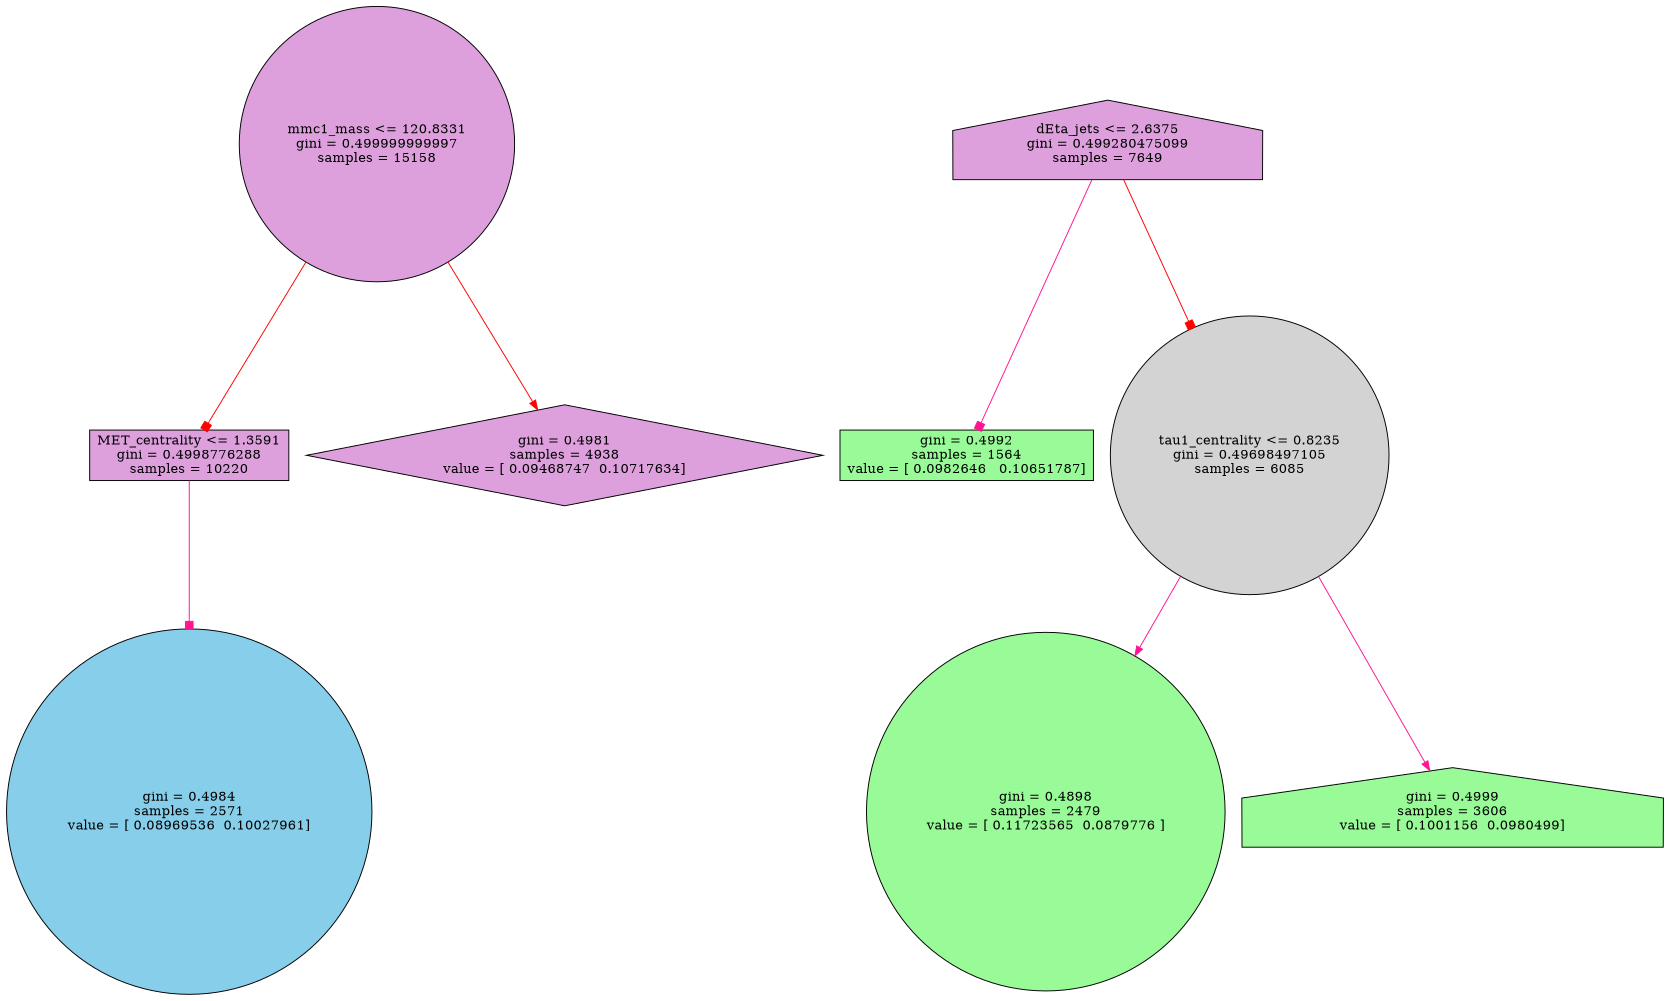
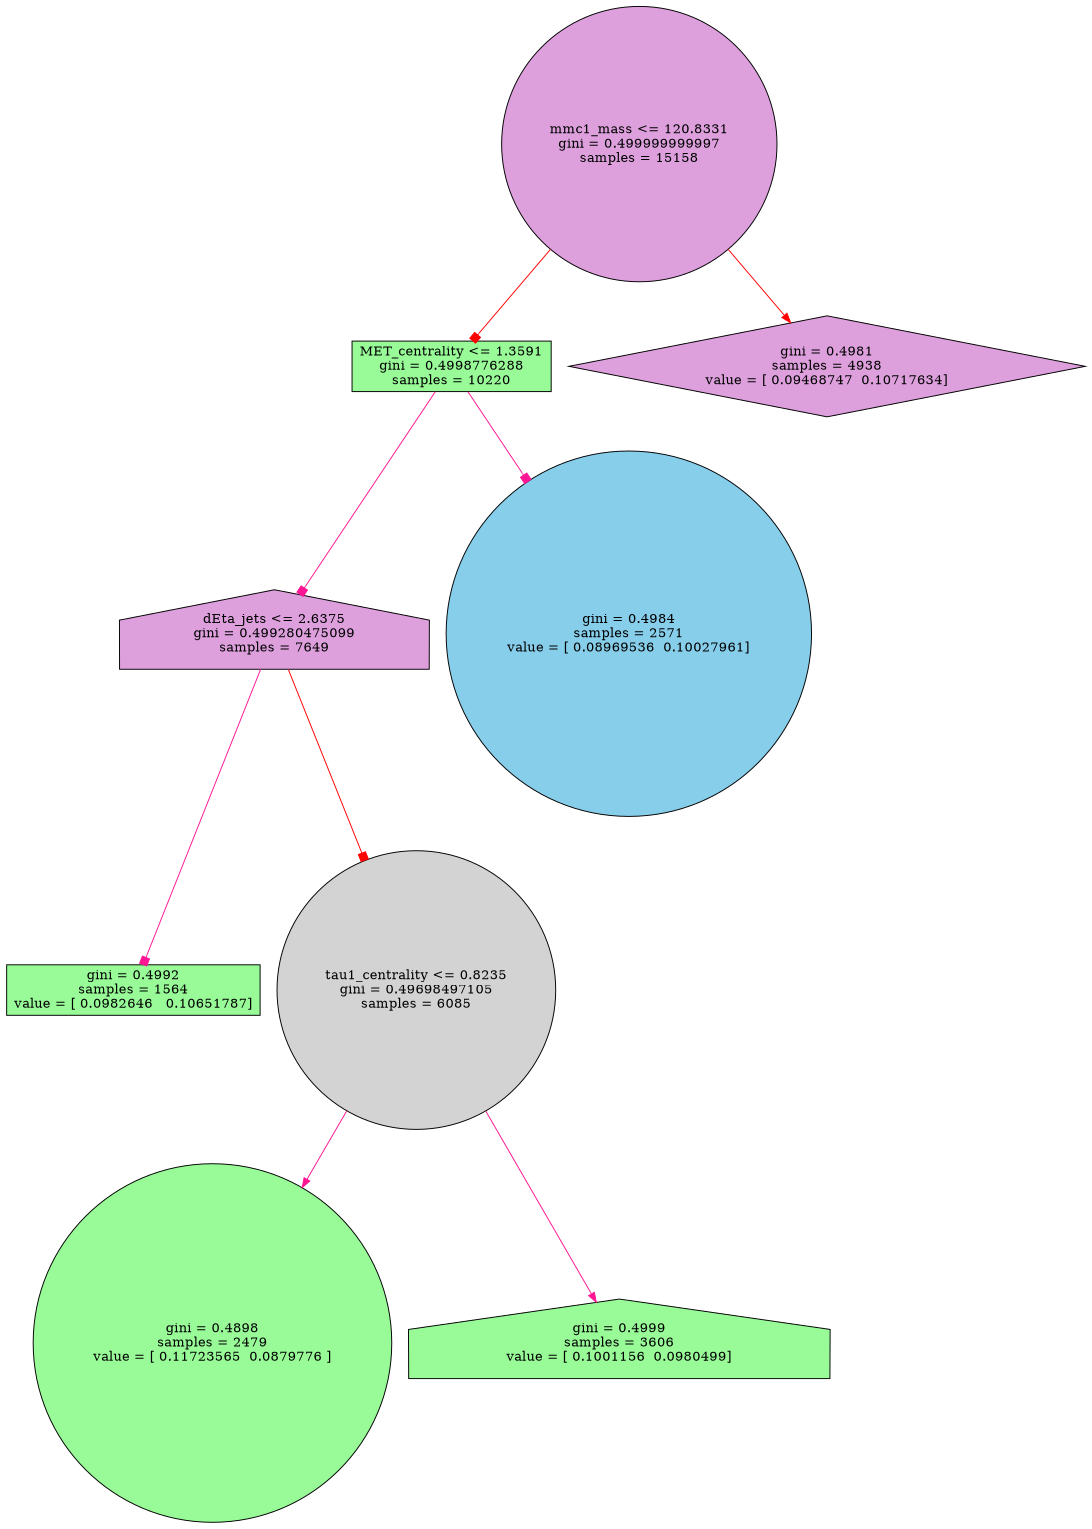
  digraph {
    node [fillcolor=plum shape=circle style=filled]
    edge [arrowhead=box color=deeppink]
    n1 [label="mmc1_mass <= 120.8331\ngini = 0.499999999997\nsamples = 15158"]
-   n2 [label="MET_centrality <= 1.3591\ngini = 0.4998776288\nsamples = 10220" shape=box]
+   n2 [fillcolor=palegreen label="MET_centrality <= 1.3591\ngini = 0.4998776288\nsamples = 10220" shape=box]
    n3 [label="gini = 0.4981\nsamples = 4938\nvalue = [ 0.09468747  0.10717634]" shape=diamond]
    n4 [label="dEta_jets <= 2.6375\ngini = 0.499280475099\nsamples = 7649" shape=house]
    n5 [fillcolor=skyblue label="gini = 0.4984\nsamples = 2571\nvalue = [ 0.08969536  0.10027961]"]
    n6 [fillcolor=palegreen label="gini = 0.4992\nsamples = 1564\nvalue = [ 0.0982646   0.10651787]" shape=box]
    n7 [fillcolor=lightgrey label="tau1_centrality <= 0.8235\ngini = 0.49698497105\nsamples = 6085"]
    n8 [fillcolor=palegreen label="gini = 0.4898\nsamples = 2479\nvalue = [ 0.11723565  0.0879776 ]"]
    n9 [fillcolor=palegreen label="gini = 0.4999\nsamples = 3606\nvalue = [ 0.1001156  0.0980499]" shape=house]
    n1 -> n2 [color=red]
    n1 -> n3 [arrowhead=normal color=red]
+   n2 -> n4
    n2 -> n5
    n4 -> n6
    n4 -> n7 [color=red]
    n7 -> n8 [arrowhead=normal]
    n7 -> n9 [arrowhead=normal]
  }
